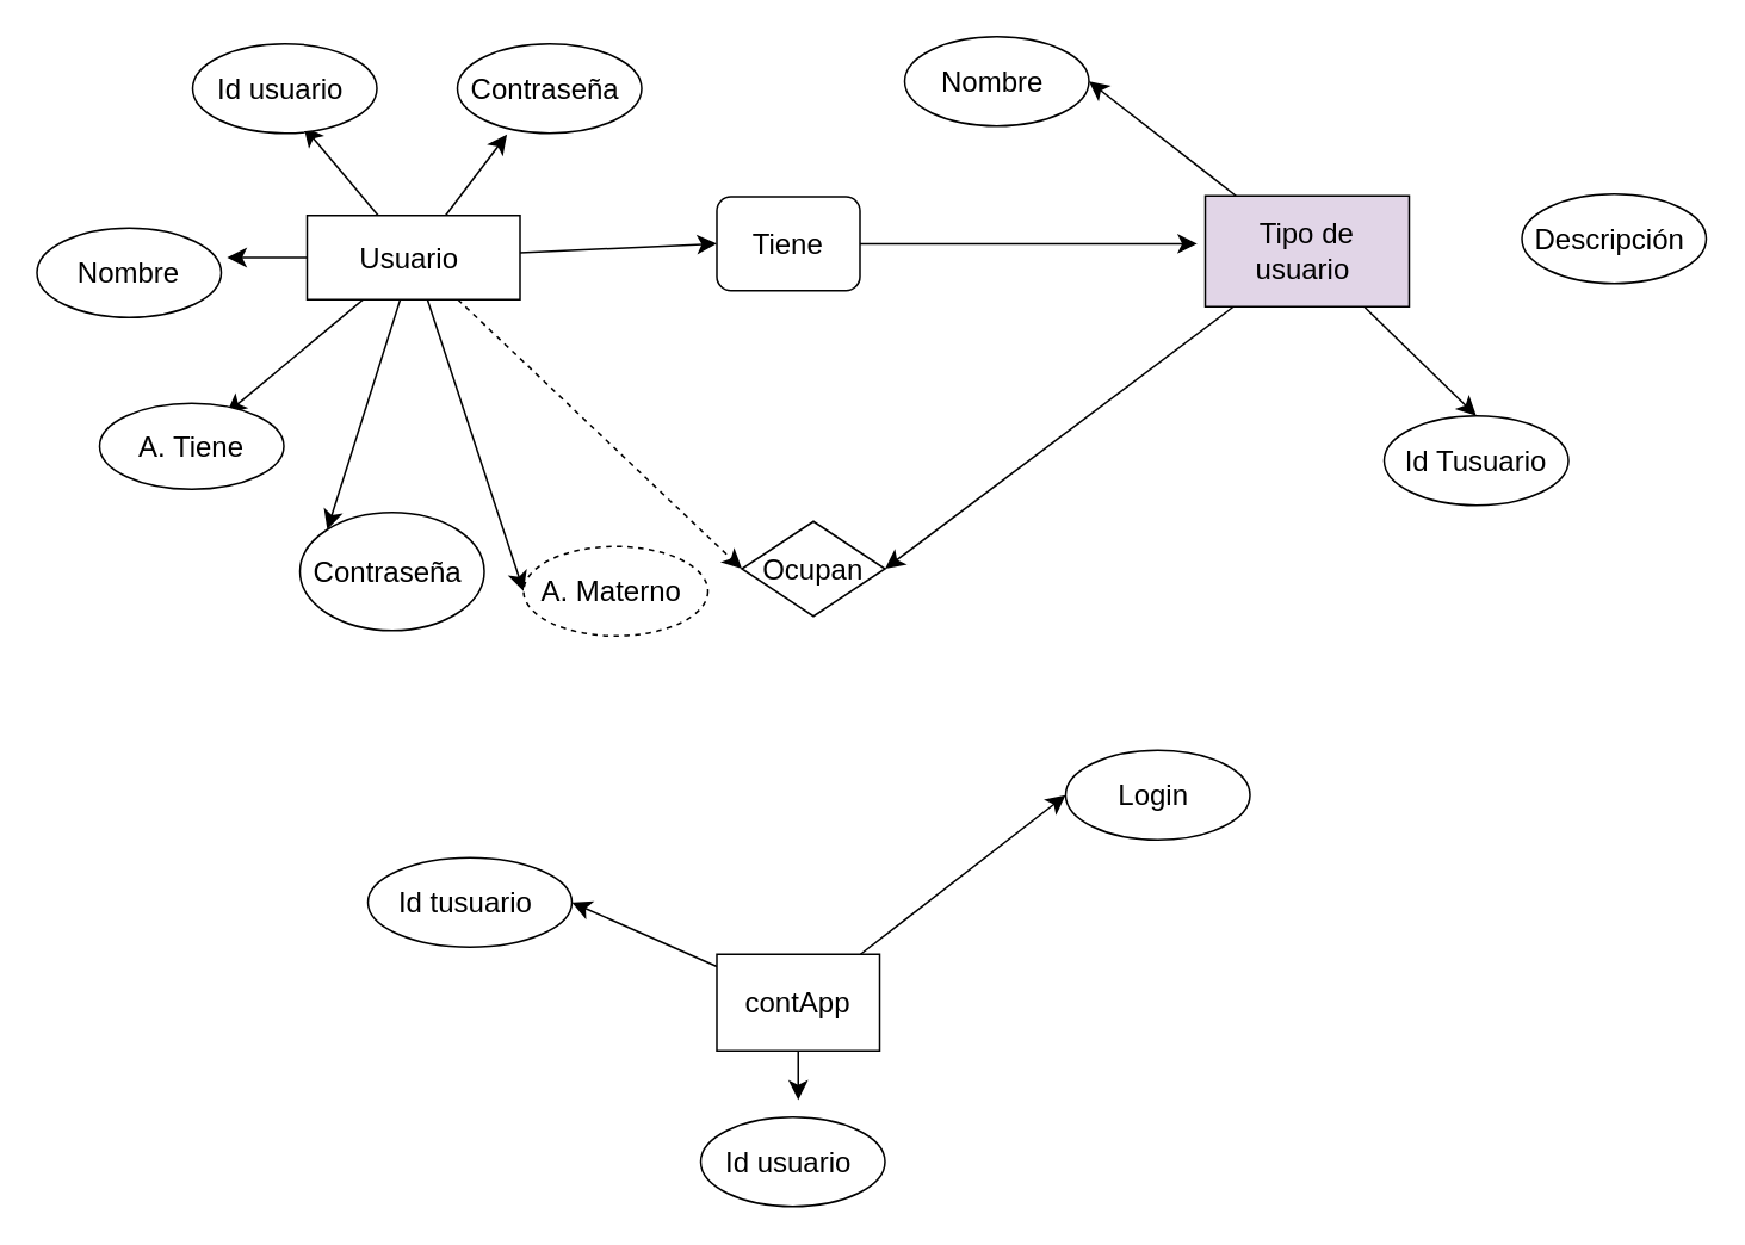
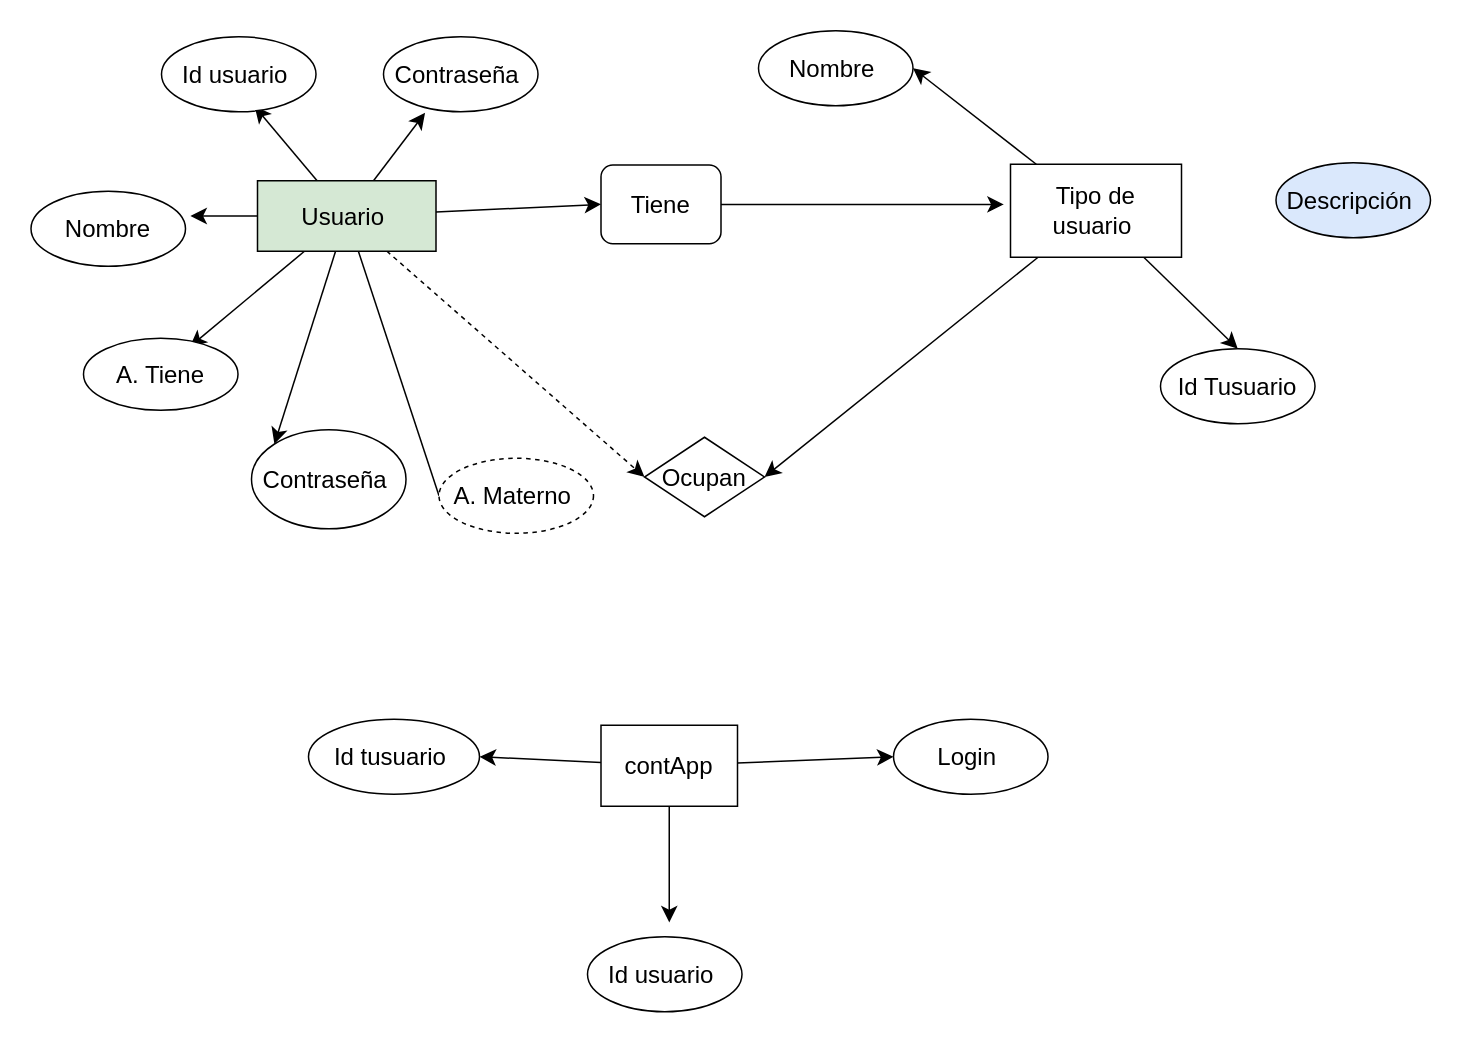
  <mxCell id="0" />
  <mxCell id="1" parent="0" />
  <mxCell id="2" style="edgeStyle=none;curved=1;rounded=0;orthogonalLoop=1;jettySize=auto;html=1;entryX=0.689;entryY=0.117;entryDx=0;entryDy=0;entryPerimeter=0;fontSize=12;startSize=8;endSize=8;" edge="1" parent="1" source="10" target="14"><mxGeometry relative="1" as="geometry" /></mxCell>
  <mxCell id="3" style="edgeStyle=none;curved=1;rounded=0;orthogonalLoop=1;jettySize=auto;html=1;entryX=0;entryY=0;entryDx=0;entryDy=0;fontSize=12;startSize=8;endSize=8;" edge="1" parent="1" source="10" target="16"><mxGeometry relative="1" as="geometry" /></mxCell>
- <mxCell id="4" style="edgeStyle=none;curved=1;rounded=0;orthogonalLoop=1;jettySize=auto;html=1;entryX=0;entryY=0.5;entryDx=0;entryDy=0;fontSize=12;startSize=8;endSize=8;" edge="1" parent="1" source="10" target="13"><mxGeometry relative="1" as="geometry" /></mxCell>
+ <mxCell id="4" style="edgeStyle=none;curved=1;rounded=0;orthogonalLoop=1;jettySize=auto;html=1;entryX=0;entryY=0.5;entryDx=0;entryDy=0;fontSize=12;startSize=8;endSize=8;endArrow=none;" edge="1" parent="1" source="10" target="13"><mxGeometry relative="1" as="geometry" /></mxCell>
  <mxCell id="5" style="edgeStyle=none;curved=1;rounded=0;orthogonalLoop=1;jettySize=auto;html=1;fontSize=12;startSize=8;endSize=8;" edge="1" parent="1" source="10"><mxGeometry relative="1" as="geometry"><mxPoint x="282.714" y="74.714" as="targetPoint" /></mxGeometry></mxCell>
  <mxCell id="6" style="edgeStyle=none;curved=1;rounded=0;orthogonalLoop=1;jettySize=auto;html=1;entryX=0.603;entryY=0.929;entryDx=0;entryDy=0;entryPerimeter=0;fontSize=12;startSize=8;endSize=8;" edge="1" parent="1" source="10" target="11"><mxGeometry relative="1" as="geometry" /></mxCell>
  <mxCell id="7" style="edgeStyle=none;curved=1;rounded=0;orthogonalLoop=1;jettySize=auto;html=1;fontSize=12;startSize=8;endSize=8;" edge="1" parent="1" source="10"><mxGeometry relative="1" as="geometry"><mxPoint x="126.286" y="143.5" as="targetPoint" /></mxGeometry></mxCell>
  <mxCell id="8" style="edgeStyle=none;curved=1;rounded=0;orthogonalLoop=1;jettySize=auto;html=1;fontSize=12;startSize=8;endSize=8;entryX=0;entryY=0.5;entryDx=0;entryDy=0;" edge="1" parent="1" source="10" target="32"><mxGeometry relative="1" as="geometry"><mxPoint x="387.353" y="143.5" as="targetPoint" /></mxGeometry></mxCell>
  <mxCell id="9" style="edgeStyle=none;curved=1;rounded=0;orthogonalLoop=1;jettySize=auto;html=1;fontSize=12;startSize=8;endSize=8;entryX=0;entryY=0.5;entryDx=0;entryDy=0;dashed=1;" edge="1" parent="1" source="10" target="33"><mxGeometry relative="1" as="geometry"><mxPoint x="423.556" y="327.333" as="targetPoint" /></mxGeometry></mxCell>
- <mxCell id="10" value="Usuario&amp;nbsp;" style="whiteSpace=wrap;html=1;fontSize=16;" vertex="1" parent="1"><mxGeometry x="171" y="120" width="119" height="47" as="geometry" /></mxCell>
+ <mxCell id="10" value="Usuario&amp;nbsp;" style="whiteSpace=wrap;html=1;fontSize=16;fillColor=#d5e8d4;" vertex="1" parent="1"><mxGeometry x="171" y="120" width="119" height="47" as="geometry" /></mxCell>
  <mxCell id="11" value="Id usuario&amp;nbsp;" style="ellipse;whiteSpace=wrap;html=1;fontSize=16;" vertex="1" parent="1"><mxGeometry x="107" y="24" width="103" height="50" as="geometry" /></mxCell>
  <mxCell id="12" value="Nombre" style="ellipse;whiteSpace=wrap;html=1;fontSize=16;" vertex="1" parent="1"><mxGeometry x="20" y="127" width="103" height="50" as="geometry" /></mxCell>
  <mxCell id="13" value="A. Materno&amp;nbsp;" style="ellipse;whiteSpace=wrap;html=1;fontSize=16;dashed=1;" vertex="1" parent="1"><mxGeometry x="292" y="305" width="103" height="50" as="geometry" /></mxCell>
  <mxCell id="14" value="&amp;nbsp;A. Tiene&amp;nbsp;" style="ellipse;whiteSpace=wrap;html=1;fontSize=16;" vertex="1" parent="1"><mxGeometry x="55" y="225" width="103" height="48" as="geometry" /></mxCell>
  <mxCell id="15" value="Contraseña&amp;nbsp;" style="ellipse;whiteSpace=wrap;html=1;fontSize=16;" vertex="1" parent="1"><mxGeometry x="255" y="24" width="103" height="50" as="geometry" /></mxCell>
  <mxCell id="16" value="Contraseña&amp;nbsp;" style="ellipse;whiteSpace=wrap;html=1;fontSize=16;" vertex="1" parent="1"><mxGeometry x="167" y="286" width="103" height="66" as="geometry" /></mxCell>
  <mxCell id="17" style="edgeStyle=none;curved=1;rounded=0;orthogonalLoop=1;jettySize=auto;html=1;entryX=1;entryY=0.5;entryDx=0;entryDy=0;fontSize=12;startSize=8;endSize=8;" edge="1" parent="1" source="20" target="21"><mxGeometry relative="1" as="geometry" /></mxCell>
  <mxCell id="18" style="edgeStyle=none;curved=1;rounded=0;orthogonalLoop=1;jettySize=auto;html=1;entryX=0.5;entryY=0;entryDx=0;entryDy=0;fontSize=12;startSize=8;endSize=8;" edge="1" parent="1" source="20" target="22"><mxGeometry relative="1" as="geometry" /></mxCell>
  <mxCell id="19" style="edgeStyle=none;curved=1;rounded=0;orthogonalLoop=1;jettySize=auto;html=1;fontSize=12;startSize=8;endSize=8;entryX=1;entryY=0.5;entryDx=0;entryDy=0;" edge="1" parent="1" source="20" target="33"><mxGeometry relative="1" as="geometry"><mxPoint x="516" y="311" as="targetPoint" /></mxGeometry></mxCell>
- <mxCell id="20" value="Tipo de usuario&amp;nbsp;" style="whiteSpace=wrap;html=1;fontSize=16;fillColor=#e1d5e7;" vertex="1" parent="1"><mxGeometry x="673" y="109" width="114" height="62" as="geometry" /></mxCell>
+ <mxCell id="20" value="Tipo de usuario&amp;nbsp;" style="whiteSpace=wrap;html=1;fontSize=16;" vertex="1" parent="1"><mxGeometry x="673" y="109" width="114" height="62" as="geometry" /></mxCell>
  <mxCell id="21" value="Nombre&amp;nbsp;" style="ellipse;whiteSpace=wrap;html=1;fontSize=16;" vertex="1" parent="1"><mxGeometry x="505" y="20" width="103" height="50" as="geometry" /></mxCell>
  <mxCell id="22" value="Id Tusuario" style="ellipse;whiteSpace=wrap;html=1;fontSize=16;" vertex="1" parent="1"><mxGeometry x="773" y="232" width="103" height="50" as="geometry" /></mxCell>
- <mxCell id="23" value="Descripción&amp;nbsp;" style="ellipse;whiteSpace=wrap;html=1;fontSize=16;" vertex="1" parent="1"><mxGeometry x="850" y="108" width="103" height="50" as="geometry" /></mxCell>
+ <mxCell id="23" value="Descripción&amp;nbsp;" style="ellipse;whiteSpace=wrap;html=1;fontSize=16;fillColor=#dae8fc;" vertex="1" parent="1"><mxGeometry x="850" y="108" width="103" height="50" as="geometry" /></mxCell>
  <mxCell id="24" style="edgeStyle=none;curved=1;rounded=0;orthogonalLoop=1;jettySize=auto;html=1;entryX=0;entryY=0.5;entryDx=0;entryDy=0;fontSize=12;startSize=8;endSize=8;" edge="1" parent="1" source="27" target="28"><mxGeometry relative="1" as="geometry" /></mxCell>
  <mxCell id="25" style="edgeStyle=none;curved=1;rounded=0;orthogonalLoop=1;jettySize=auto;html=1;fontSize=12;startSize=8;endSize=8;" edge="1" parent="1" source="27"><mxGeometry relative="1" as="geometry"><mxPoint x="445.5" y="614.471" as="targetPoint" /></mxGeometry></mxCell>
  <mxCell id="26" style="edgeStyle=none;curved=1;rounded=0;orthogonalLoop=1;jettySize=auto;html=1;fontSize=12;startSize=8;endSize=8;entryX=1;entryY=0.5;entryDx=0;entryDy=0;" edge="1" parent="1" source="27" target="30"><mxGeometry relative="1" as="geometry"><mxPoint x="357" y="489" as="targetPoint" /></mxGeometry></mxCell>
- <mxCell id="27" value="contApp" style="whiteSpace=wrap;html=1;fontSize=16;" vertex="1" parent="1"><mxGeometry x="400" y="533" width="91" height="54" as="geometry" /></mxCell>
- <mxCell id="28" value="Login&amp;nbsp;" style="ellipse;whiteSpace=wrap;html=1;fontSize=16;" vertex="1" parent="1"><mxGeometry x="595" y="419" width="103" height="50" as="geometry" /></mxCell>
+ <mxCell id="27" value="contApp" style="whiteSpace=wrap;html=1;fontSize=16;" vertex="1" parent="1"><mxGeometry x="400" y="483" width="91" height="54" as="geometry" /></mxCell>
+ <mxCell id="28" value="Login&amp;nbsp;" style="ellipse;whiteSpace=wrap;html=1;fontSize=16;" vertex="1" parent="1"><mxGeometry x="595" y="479" width="103" height="50" as="geometry" /></mxCell>
  <mxCell id="29" value="Id usuario&amp;nbsp;" style="ellipse;whiteSpace=wrap;html=1;fontSize=16;" vertex="1" parent="1"><mxGeometry x="391" y="624" width="103" height="50" as="geometry" /></mxCell>
  <mxCell id="30" value="Id tusuario&amp;nbsp;" style="ellipse;whiteSpace=wrap;html=1;fontSize=16;" vertex="1" parent="1"><mxGeometry x="205" y="479" width="114" height="50" as="geometry" /></mxCell>
  <mxCell id="31" style="edgeStyle=none;curved=1;rounded=0;orthogonalLoop=1;jettySize=auto;html=1;fontSize=12;startSize=8;endSize=8;" edge="1" parent="1" source="32"><mxGeometry relative="1" as="geometry"><mxPoint x="668.529" y="135.75" as="targetPoint" /></mxGeometry></mxCell>
  <mxCell id="32" value="Tiene" style="whiteSpace=wrap;html=1;fontSize=16;rounded=1;" vertex="1" parent="1"><mxGeometry x="400" y="109.5" width="80" height="52.5" as="geometry" /></mxCell>
- <mxCell id="33" value="Ocupan" style="rhombus;whiteSpace=wrap;html=1;fontSize=16;" vertex="1" parent="1"><mxGeometry x="414" y="291" width="80" height="53" as="geometry" /></mxCell>
+ <mxCell id="33" value="Ocupan" style="rhombus;whiteSpace=wrap;html=1;fontSize=16;" vertex="1" parent="1"><mxGeometry x="429" y="291" width="80" height="53" as="geometry" /></mxCell>
